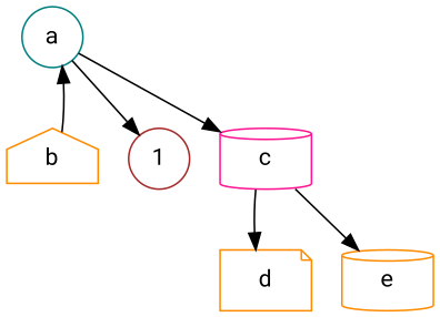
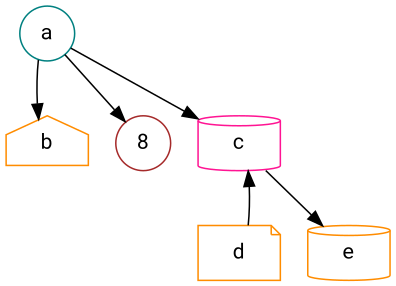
  digraph {
    fontname="Roboto Mono"
    node [color=darkorange fontname="Roboto Mono" shape=circle]
    edge [fontname="Roboto Mono"]
-   1 [aa1=1 color=brown test=2]
+   1 [aa1=1 color=brown test=2 label=8]
    b [arg=test shape=house]
    c [color=deeppink shape=cylinder]
    d [shape=note]
    e [shape=cylinder]
    a [color=teal]
-   c -> d
+   d -> c
    c -> e
    a -> 1
-   b -> a [weight=27]
+   a -> b [weight=27]
    a -> c [asdf=23]
  }
